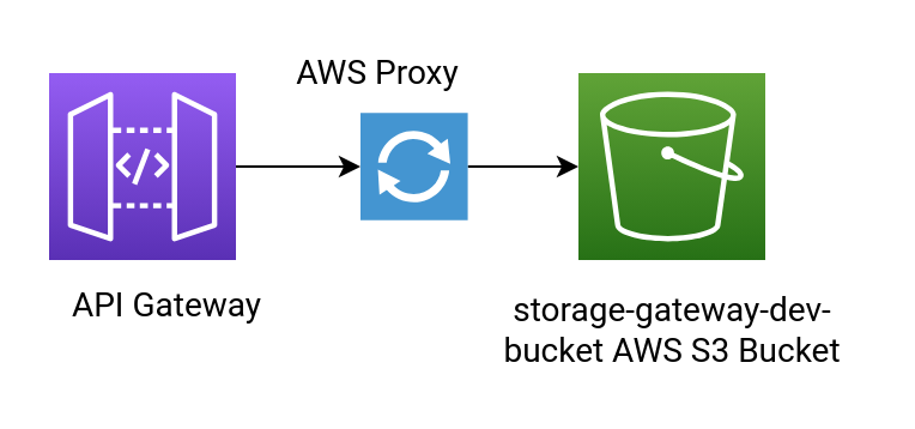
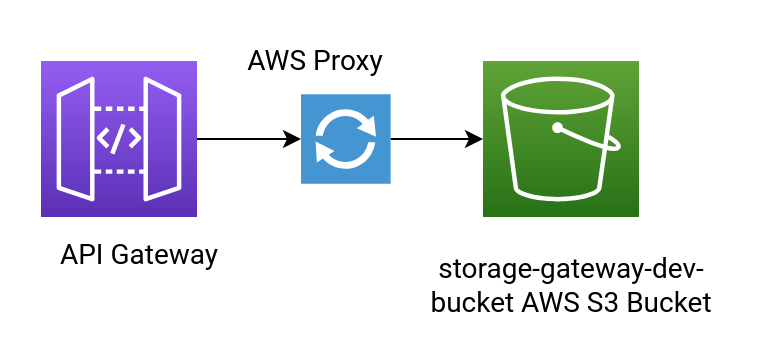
  <mxCell id="0" />
  <mxCell id="1" parent="0" />
  <mxCell id="2" value="" style="edgeStyle=orthogonalEdgeStyle;rounded=0;orthogonalLoop=1;jettySize=auto;html=1;fontFamily=Roboto;fontSource=https%3A%2F%2Ffonts.googleapis.com%2Fcss%3Ffamily%3DRoboto;fontSize=14;" edge="1" parent="1" source="3" target="8"><mxGeometry relative="1" as="geometry" /></mxCell>
  <mxCell id="3" value="" style="sketch=0;points=[[0,0,0],[0.25,0,0],[0.5,0,0],[0.75,0,0],[1,0,0],[0,1,0],[0.25,1,0],[0.5,1,0],[0.75,1,0],[1,1,0],[0,0.25,0],[0,0.5,0],[0,0.75,0],[1,0.25,0],[1,0.5,0],[1,0.75,0]];outlineConnect=0;fontColor=#232F3E;gradientColor=#945DF2;gradientDirection=north;fillColor=#5A30B5;strokeColor=#ffffff;dashed=0;verticalLabelPosition=bottom;verticalAlign=top;align=center;html=1;fontSize=12;fontStyle=0;aspect=fixed;shape=mxgraph.aws4.resourceIcon;resIcon=mxgraph.aws4.api_gateway;" vertex="1" parent="1"><mxGeometry x="20" y="30" width="78" height="78" as="geometry" /></mxCell>
  <mxCell id="4" value="API Gateway" style="text;html=1;align=center;verticalAlign=middle;resizable=0;points=[];autosize=1;strokeColor=none;fillColor=none;fontStyle=0;fontFamily=Roboto;fontSource=https%3A%2F%2Ffonts.googleapis.com%2Fcss%3Ffamily%3DRoboto;fontSize=14;" vertex="1" parent="1"><mxGeometry x="24" y="117" width="90" height="20" as="geometry" /></mxCell>
  <mxCell id="5" value="" style="sketch=0;points=[[0,0,0],[0.25,0,0],[0.5,0,0],[0.75,0,0],[1,0,0],[0,1,0],[0.25,1,0],[0.5,1,0],[0.75,1,0],[1,1,0],[0,0.25,0],[0,0.5,0],[0,0.75,0],[1,0.25,0],[1,0.5,0],[1,0.75,0]];outlineConnect=0;fontColor=#232F3E;gradientColor=#60A337;gradientDirection=north;fillColor=#277116;strokeColor=#ffffff;dashed=0;verticalLabelPosition=bottom;verticalAlign=top;align=center;html=1;fontSize=12;fontStyle=0;aspect=fixed;shape=mxgraph.aws4.resourceIcon;resIcon=mxgraph.aws4.s3;fontFamily=Roboto;fontSource=https%3A%2F%2Ffonts.googleapis.com%2Fcss%3Ffamily%3DRoboto;" vertex="1" parent="1"><mxGeometry x="241" y="30" width="78" height="78" as="geometry" /></mxCell>
- <mxCell id="6" value="&lt;div&gt;storage-gateway-dev-&lt;/div&gt;&lt;div&gt;bucket AWS S3 Bucket&lt;/div&gt;" style="text;html=1;align=center;verticalAlign=middle;resizable=0;points=[];autosize=1;strokeColor=none;fillColor=none;fontSize=14;fontFamily=Roboto;" vertex="1" parent="1"><mxGeometry x="200" y="117" width="160" height="40" as="geometry" /></mxCell>
+ <mxCell id="6" value="&lt;div&gt;storage-gateway-dev-&lt;/div&gt;&lt;div&gt;bucket AWS S3 Bucket&lt;/div&gt;" style="text;html=1;align=center;verticalAlign=middle;resizable=0;points=[];autosize=1;strokeColor=none;fillColor=none;fontSize=14;fontFamily=Roboto;" vertex="1" parent="1"><mxGeometry x="205" y="122" width="160" height="40" as="geometry" /></mxCell>
  <mxCell id="7" value="" style="edgeStyle=orthogonalEdgeStyle;rounded=0;orthogonalLoop=1;jettySize=auto;html=1;fontFamily=Roboto;fontSource=https%3A%2F%2Ffonts.googleapis.com%2Fcss%3Ffamily%3DRoboto;fontSize=14;" edge="1" parent="1" source="8" target="5"><mxGeometry relative="1" as="geometry" /></mxCell>
  <mxCell id="8" value="" style="pointerEvents=1;shadow=0;dashed=0;html=1;strokeColor=none;fillColor=#4495D1;labelPosition=center;verticalLabelPosition=bottom;verticalAlign=top;align=center;outlineConnect=0;shape=mxgraph.veeam.2d.proxy;fontFamily=Roboto;fontSource=https%3A%2F%2Ffonts.googleapis.com%2Fcss%3Ffamily%3DRoboto;fontSize=14;" vertex="1" parent="1"><mxGeometry x="150" y="46.6" width="44.8" height="44.8" as="geometry" /></mxCell>
  <mxCell id="9" value="AWS Proxy" style="text;html=1;align=center;verticalAlign=middle;resizable=0;points=[];autosize=1;strokeColor=none;fillColor=none;fontSize=14;fontFamily=Roboto;" vertex="1" parent="1"><mxGeometry x="117.4" y="20" width="80" height="20" as="geometry" /></mxCell>
